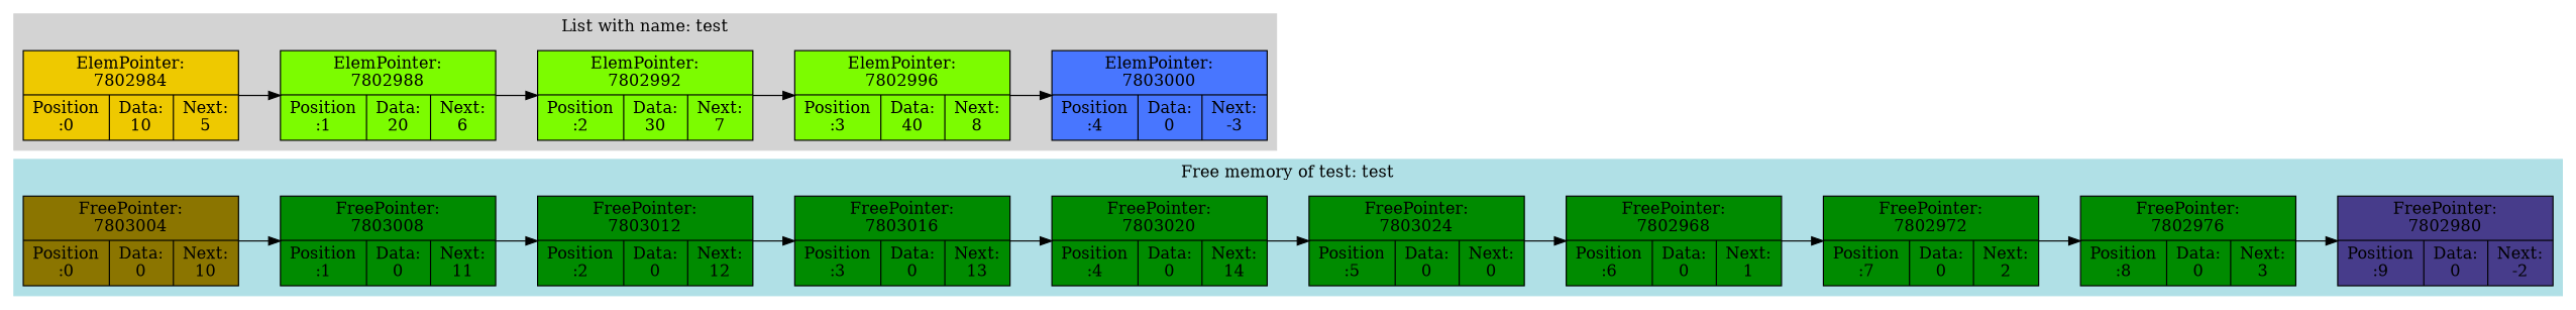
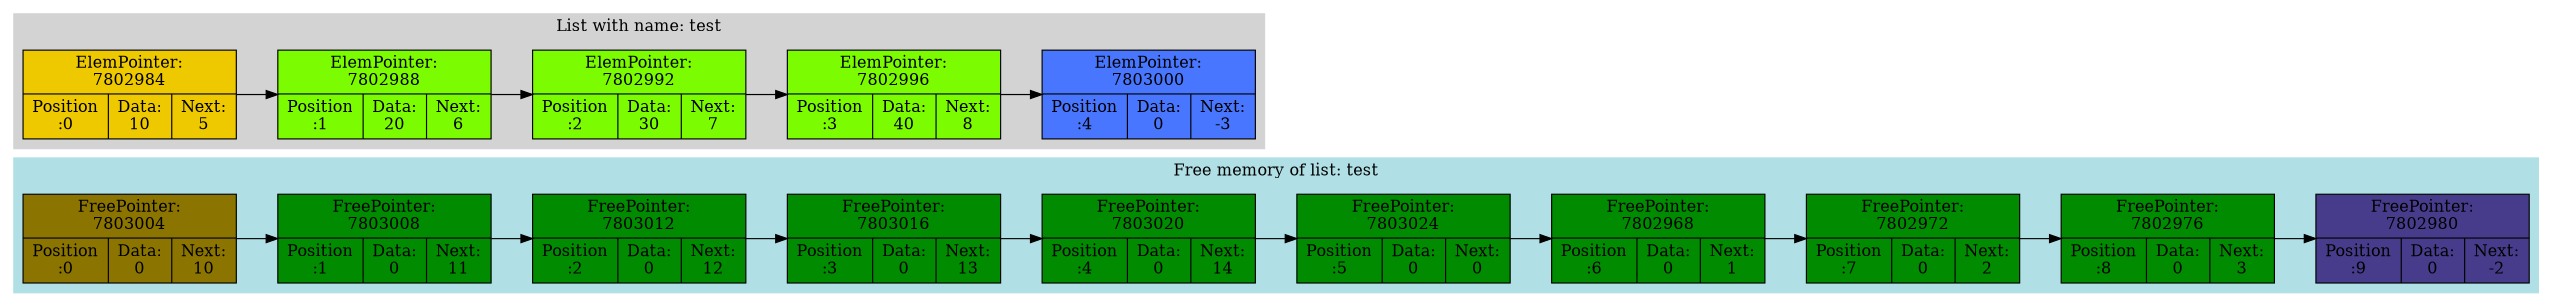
  digraph {
    rankdir=LR
    node [fillcolor=green4 shape=record style=filled]
    n1 [fillcolor=gold4 label="FreePointer:\n7803004 | {Position\n:0 | Data:\n0 | Next:\n10}"]
    n2 [label="FreePointer:\n7803008 | {Position\n:1 | Data:\n0 | Next:\n11}"]
    n3 [label="FreePointer:\n7803012 | {Position\n:2 | Data:\n0 | Next:\n12}"]
    n4 [label="FreePointer:\n7803016 | {Position\n:3 | Data:\n0 | Next:\n13}"]
    n5 [label="FreePointer:\n7803020 | {Position\n:4 | Data:\n0 | Next:\n14}"]
    n6 [label="FreePointer:\n7803024 | {Position\n:5 | Data:\n0 | Next:\n0}"]
    n7 [label="FreePointer:\n7802968 | {Position\n:6 | Data:\n0 | Next:\n1}"]
    n8 [label="FreePointer:\n7802972 | {Position\n:7 | Data:\n0 | Next:\n2}"]
    n9 [label="FreePointer:\n7802976 | {Position\n:8 | Data:\n0 | Next:\n3}"]
    n10 [fillcolor=slateblue4 label="FreePointer:\n7802980 | {Position\n:9 | Data:\n0 | Next:\n-2}"]
    n11 [fillcolor=gold2 label="ElemPointer:\n7802984 | {Position\n:0 | Data:\n10 | Next:\n5}"]
    n12 [fillcolor=lawngreen label="ElemPointer:\n7802988 | {Position\n:1 | Data:\n20 | Next:\n6}"]
    n13 [fillcolor=lawngreen label="ElemPointer:\n7802992 | {Position\n:2 | Data:\n30 | Next:\n7}"]
    n14 [fillcolor=lawngreen label="ElemPointer:\n7802996 | {Position\n:3 | Data:\n40 | Next:\n8}"]
    n15 [fillcolor=royalblue1 label="ElemPointer:\n7803000 | {Position\n:4 | Data:\n0 | Next:\n-3}"]
    subgraph cluster_1 {
      color=powderblue
-     label="Free memory of test: test"
+     label="Free memory of list: test"
      style=filled
      n1
      n2
      n3
      n4
      n5
      n6
      n7
      n8
      n9
      n10
    }
    subgraph cluster_2 {
      color=lightgrey
      label="List with name: test"
      style=filled
      n11
      n12
      n13
      n14
      n15
    }
    n1 -> n2
    n2 -> n3
    n3 -> n4
    n4 -> n5
    n5 -> n6
    n6 -> n7
    n7 -> n8
    n8 -> n9
    n9 -> n10
    n11 -> n12
    n12 -> n13
    n13 -> n14
    n14 -> n15
  }
